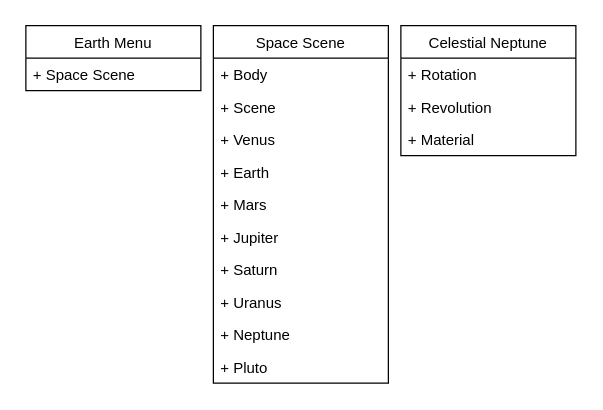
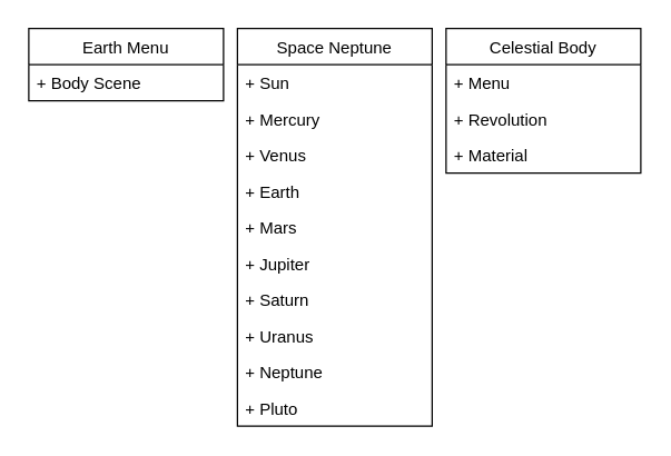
  <mxCell id="0" />
  <mxCell id="1" parent="0" />
  <mxCell id="2" value="Earth Menu" style="swimlane;fontStyle=0;childLayout=stackLayout;horizontal=1;startSize=26;fillColor=none;horizontalStack=0;resizeParent=1;resizeParentMax=0;resizeLast=0;collapsible=1;marginBottom=0;" vertex="1" parent="1"><mxGeometry x="20" y="20" width="140" height="52" as="geometry" /></mxCell>
- <mxCell id="3" value="+ Space Scene" style="text;strokeColor=none;fillColor=none;align=left;verticalAlign=top;spacingLeft=4;spacingRight=4;overflow=hidden;rotatable=0;points=[[0,0.5],[1,0.5]];portConstraint=eastwest;" vertex="1" parent="2"><mxGeometry y="26" width="140" height="26" as="geometry" /></mxCell>
- <mxCell id="4" value="Space Scene" style="swimlane;fontStyle=0;childLayout=stackLayout;horizontal=1;startSize=26;fillColor=none;horizontalStack=0;resizeParent=1;resizeParentMax=0;resizeLast=0;collapsible=1;marginBottom=0;" vertex="1" parent="1"><mxGeometry x="170" y="20" width="140" height="286" as="geometry" /></mxCell>
- <mxCell id="5" value="+ Body" style="text;strokeColor=none;fillColor=none;align=left;verticalAlign=top;spacingLeft=4;spacingRight=4;overflow=hidden;rotatable=0;points=[[0,0.5],[1,0.5]];portConstraint=eastwest;" vertex="1" parent="4"><mxGeometry y="26" width="140" height="26" as="geometry" /></mxCell>
- <mxCell id="6" value="+ Scene" style="text;strokeColor=none;fillColor=none;align=left;verticalAlign=top;spacingLeft=4;spacingRight=4;overflow=hidden;rotatable=0;points=[[0,0.5],[1,0.5]];portConstraint=eastwest;" vertex="1" parent="4"><mxGeometry y="52" width="140" height="26" as="geometry" /></mxCell>
+ <mxCell id="3" value="+ Body Scene" style="text;strokeColor=none;fillColor=none;align=left;verticalAlign=top;spacingLeft=4;spacingRight=4;overflow=hidden;rotatable=0;points=[[0,0.5],[1,0.5]];portConstraint=eastwest;" vertex="1" parent="2"><mxGeometry y="26" width="140" height="26" as="geometry" /></mxCell>
+ <mxCell id="4" value="Space Neptune" style="swimlane;fontStyle=0;childLayout=stackLayout;horizontal=1;startSize=26;fillColor=none;horizontalStack=0;resizeParent=1;resizeParentMax=0;resizeLast=0;collapsible=1;marginBottom=0;" vertex="1" parent="1"><mxGeometry x="170" y="20" width="140" height="286" as="geometry" /></mxCell>
+ <mxCell id="5" value="+ Sun" style="text;strokeColor=none;fillColor=none;align=left;verticalAlign=top;spacingLeft=4;spacingRight=4;overflow=hidden;rotatable=0;points=[[0,0.5],[1,0.5]];portConstraint=eastwest;" vertex="1" parent="4"><mxGeometry y="26" width="140" height="26" as="geometry" /></mxCell>
+ <mxCell id="6" value="+ Mercury" style="text;strokeColor=none;fillColor=none;align=left;verticalAlign=top;spacingLeft=4;spacingRight=4;overflow=hidden;rotatable=0;points=[[0,0.5],[1,0.5]];portConstraint=eastwest;" vertex="1" parent="4"><mxGeometry y="52" width="140" height="26" as="geometry" /></mxCell>
  <mxCell id="7" value="+ Venus" style="text;strokeColor=none;fillColor=none;align=left;verticalAlign=top;spacingLeft=4;spacingRight=4;overflow=hidden;rotatable=0;points=[[0,0.5],[1,0.5]];portConstraint=eastwest;" vertex="1" parent="4"><mxGeometry y="78" width="140" height="26" as="geometry" /></mxCell>
  <mxCell id="8" value="+ Earth" style="text;strokeColor=none;fillColor=none;align=left;verticalAlign=top;spacingLeft=4;spacingRight=4;overflow=hidden;rotatable=0;points=[[0,0.5],[1,0.5]];portConstraint=eastwest;" vertex="1" parent="4"><mxGeometry y="104" width="140" height="26" as="geometry" /></mxCell>
  <mxCell id="9" value="+ Mars" style="text;strokeColor=none;fillColor=none;align=left;verticalAlign=top;spacingLeft=4;spacingRight=4;overflow=hidden;rotatable=0;points=[[0,0.5],[1,0.5]];portConstraint=eastwest;" vertex="1" parent="4"><mxGeometry y="130" width="140" height="26" as="geometry" /></mxCell>
  <mxCell id="10" value="+ Jupiter" style="text;strokeColor=none;fillColor=none;align=left;verticalAlign=top;spacingLeft=4;spacingRight=4;overflow=hidden;rotatable=0;points=[[0,0.5],[1,0.5]];portConstraint=eastwest;" vertex="1" parent="4"><mxGeometry y="156" width="140" height="26" as="geometry" /></mxCell>
  <mxCell id="11" value="+ Saturn" style="text;strokeColor=none;fillColor=none;align=left;verticalAlign=top;spacingLeft=4;spacingRight=4;overflow=hidden;rotatable=0;points=[[0,0.5],[1,0.5]];portConstraint=eastwest;" vertex="1" parent="4"><mxGeometry y="182" width="140" height="26" as="geometry" /></mxCell>
  <mxCell id="12" value="+ Uranus" style="text;strokeColor=none;fillColor=none;align=left;verticalAlign=top;spacingLeft=4;spacingRight=4;overflow=hidden;rotatable=0;points=[[0,0.5],[1,0.5]];portConstraint=eastwest;" vertex="1" parent="4"><mxGeometry y="208" width="140" height="26" as="geometry" /></mxCell>
  <mxCell id="13" value="+ Neptune" style="text;strokeColor=none;fillColor=none;align=left;verticalAlign=top;spacingLeft=4;spacingRight=4;overflow=hidden;rotatable=0;points=[[0,0.5],[1,0.5]];portConstraint=eastwest;" vertex="1" parent="4"><mxGeometry y="234" width="140" height="26" as="geometry" /></mxCell>
  <mxCell id="14" value="+ Pluto" style="text;strokeColor=none;fillColor=none;align=left;verticalAlign=top;spacingLeft=4;spacingRight=4;overflow=hidden;rotatable=0;points=[[0,0.5],[1,0.5]];portConstraint=eastwest;" vertex="1" parent="4"><mxGeometry y="260" width="140" height="26" as="geometry" /></mxCell>
- <mxCell id="15" value="Celestial Neptune" style="swimlane;fontStyle=0;childLayout=stackLayout;horizontal=1;startSize=26;fillColor=none;horizontalStack=0;resizeParent=1;resizeParentMax=0;resizeLast=0;collapsible=1;marginBottom=0;" vertex="1" parent="1"><mxGeometry x="320" y="20" width="140" height="104" as="geometry" /></mxCell>
- <mxCell id="16" value="+ Rotation" style="text;strokeColor=none;fillColor=none;align=left;verticalAlign=top;spacingLeft=4;spacingRight=4;overflow=hidden;rotatable=0;points=[[0,0.5],[1,0.5]];portConstraint=eastwest;" vertex="1" parent="15"><mxGeometry y="26" width="140" height="26" as="geometry" /></mxCell>
+ <mxCell id="15" value="Celestial Body" style="swimlane;fontStyle=0;childLayout=stackLayout;horizontal=1;startSize=26;fillColor=none;horizontalStack=0;resizeParent=1;resizeParentMax=0;resizeLast=0;collapsible=1;marginBottom=0;" vertex="1" parent="1"><mxGeometry x="320" y="20" width="140" height="104" as="geometry" /></mxCell>
+ <mxCell id="16" value="+ Menu" style="text;strokeColor=none;fillColor=none;align=left;verticalAlign=top;spacingLeft=4;spacingRight=4;overflow=hidden;rotatable=0;points=[[0,0.5],[1,0.5]];portConstraint=eastwest;" vertex="1" parent="15"><mxGeometry y="26" width="140" height="26" as="geometry" /></mxCell>
  <mxCell id="17" value="+ Revolution" style="text;strokeColor=none;fillColor=none;align=left;verticalAlign=top;spacingLeft=4;spacingRight=4;overflow=hidden;rotatable=0;points=[[0,0.5],[1,0.5]];portConstraint=eastwest;" vertex="1" parent="15"><mxGeometry y="52" width="140" height="26" as="geometry" /></mxCell>
  <mxCell id="18" value="+ Material" style="text;strokeColor=none;fillColor=none;align=left;verticalAlign=top;spacingLeft=4;spacingRight=4;overflow=hidden;rotatable=0;points=[[0,0.5],[1,0.5]];portConstraint=eastwest;" vertex="1" parent="15"><mxGeometry y="78" width="140" height="26" as="geometry" /></mxCell>
